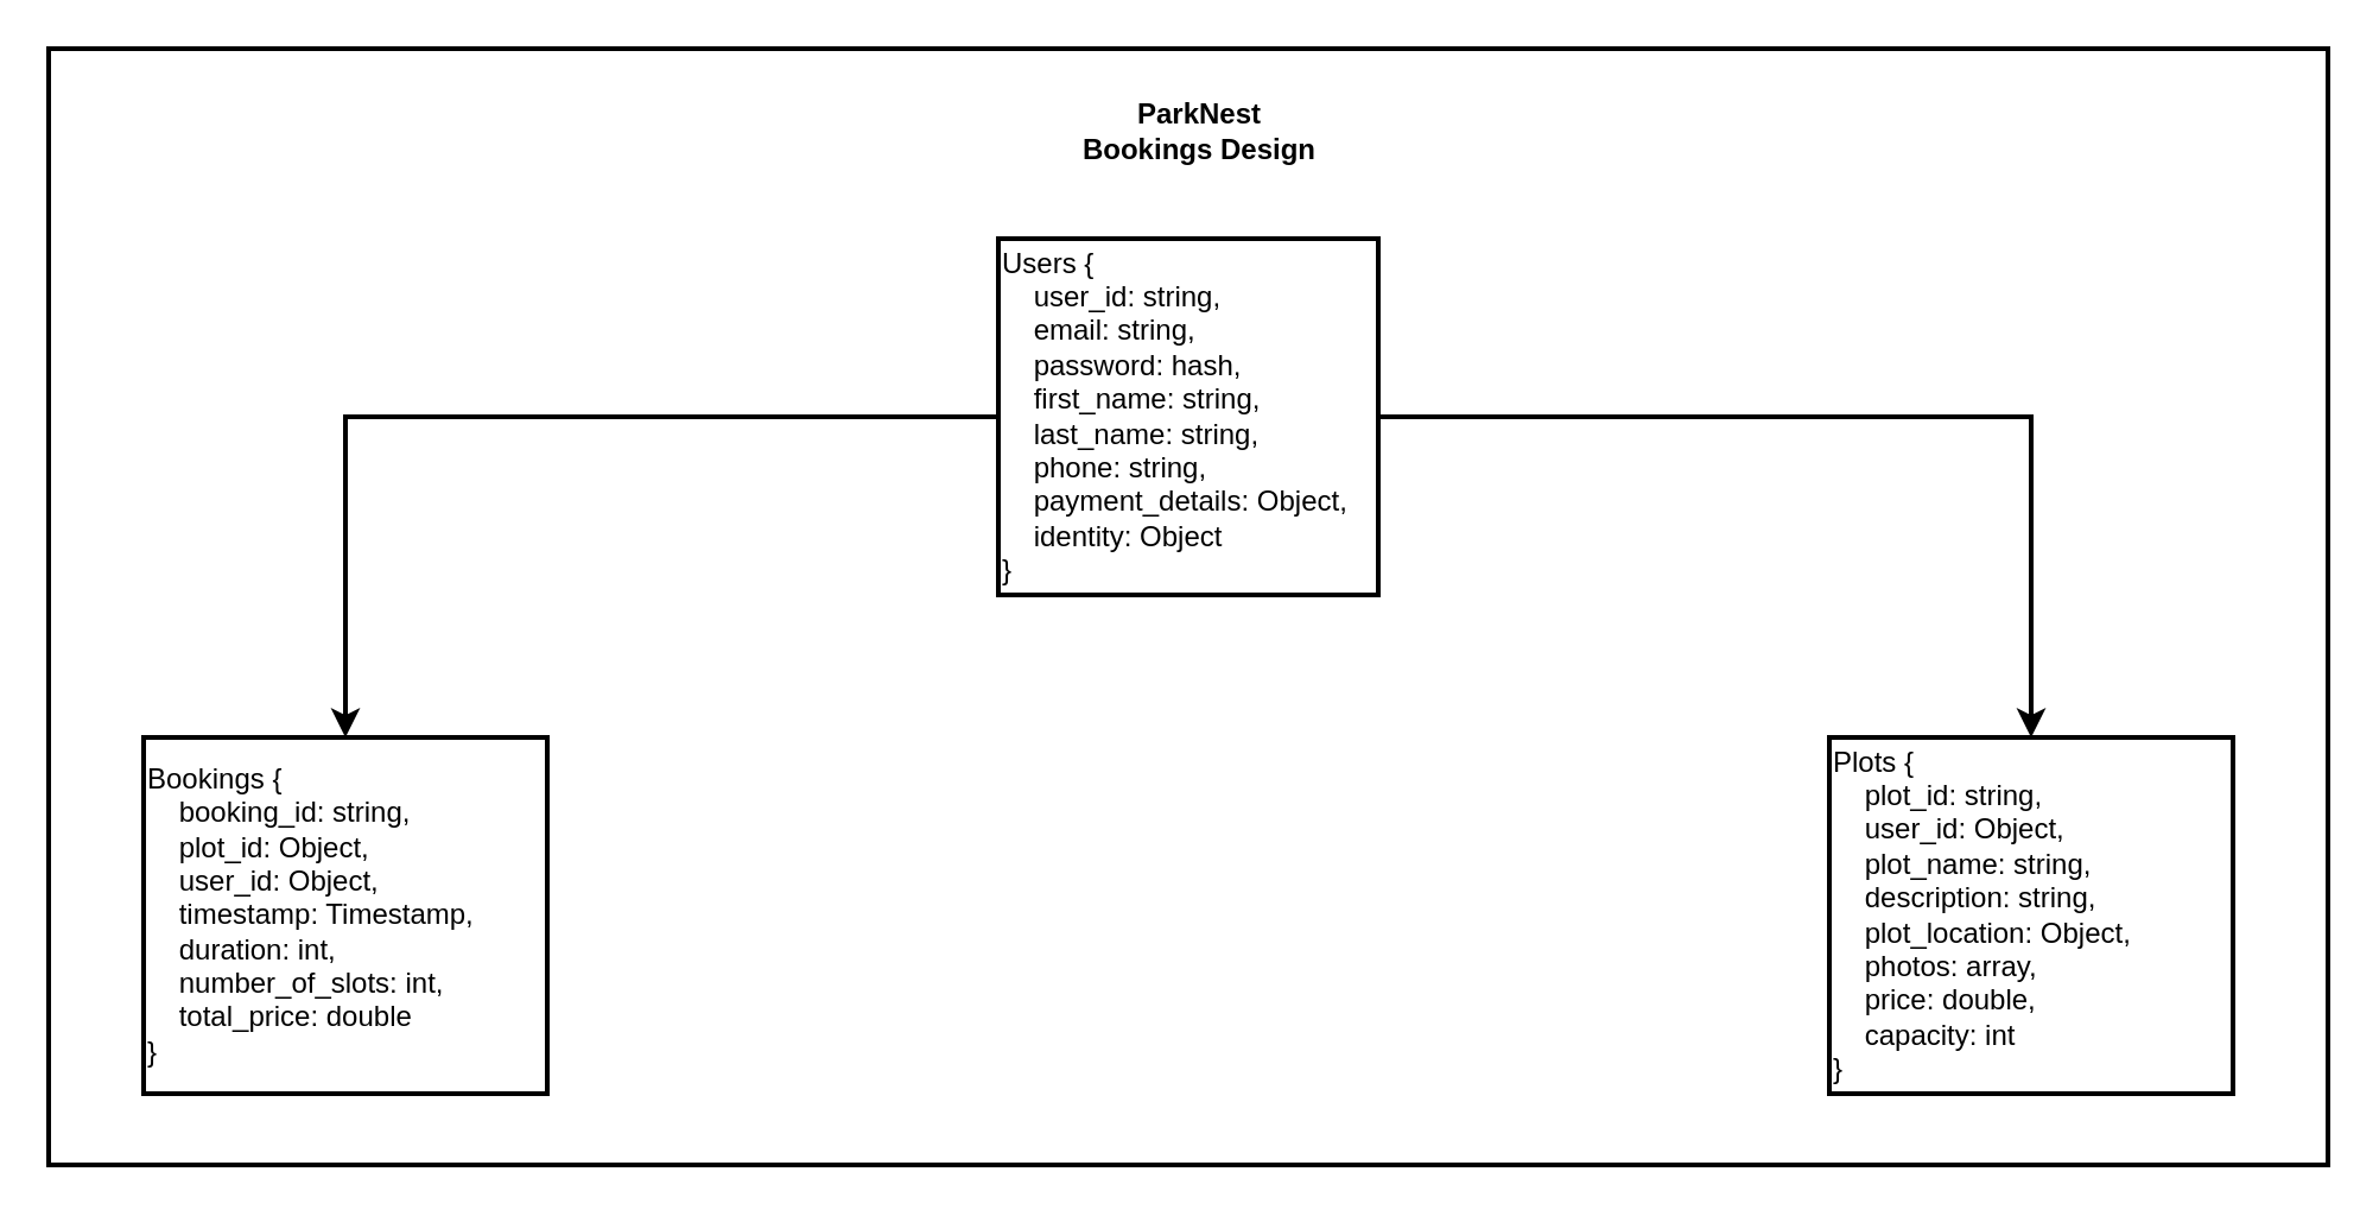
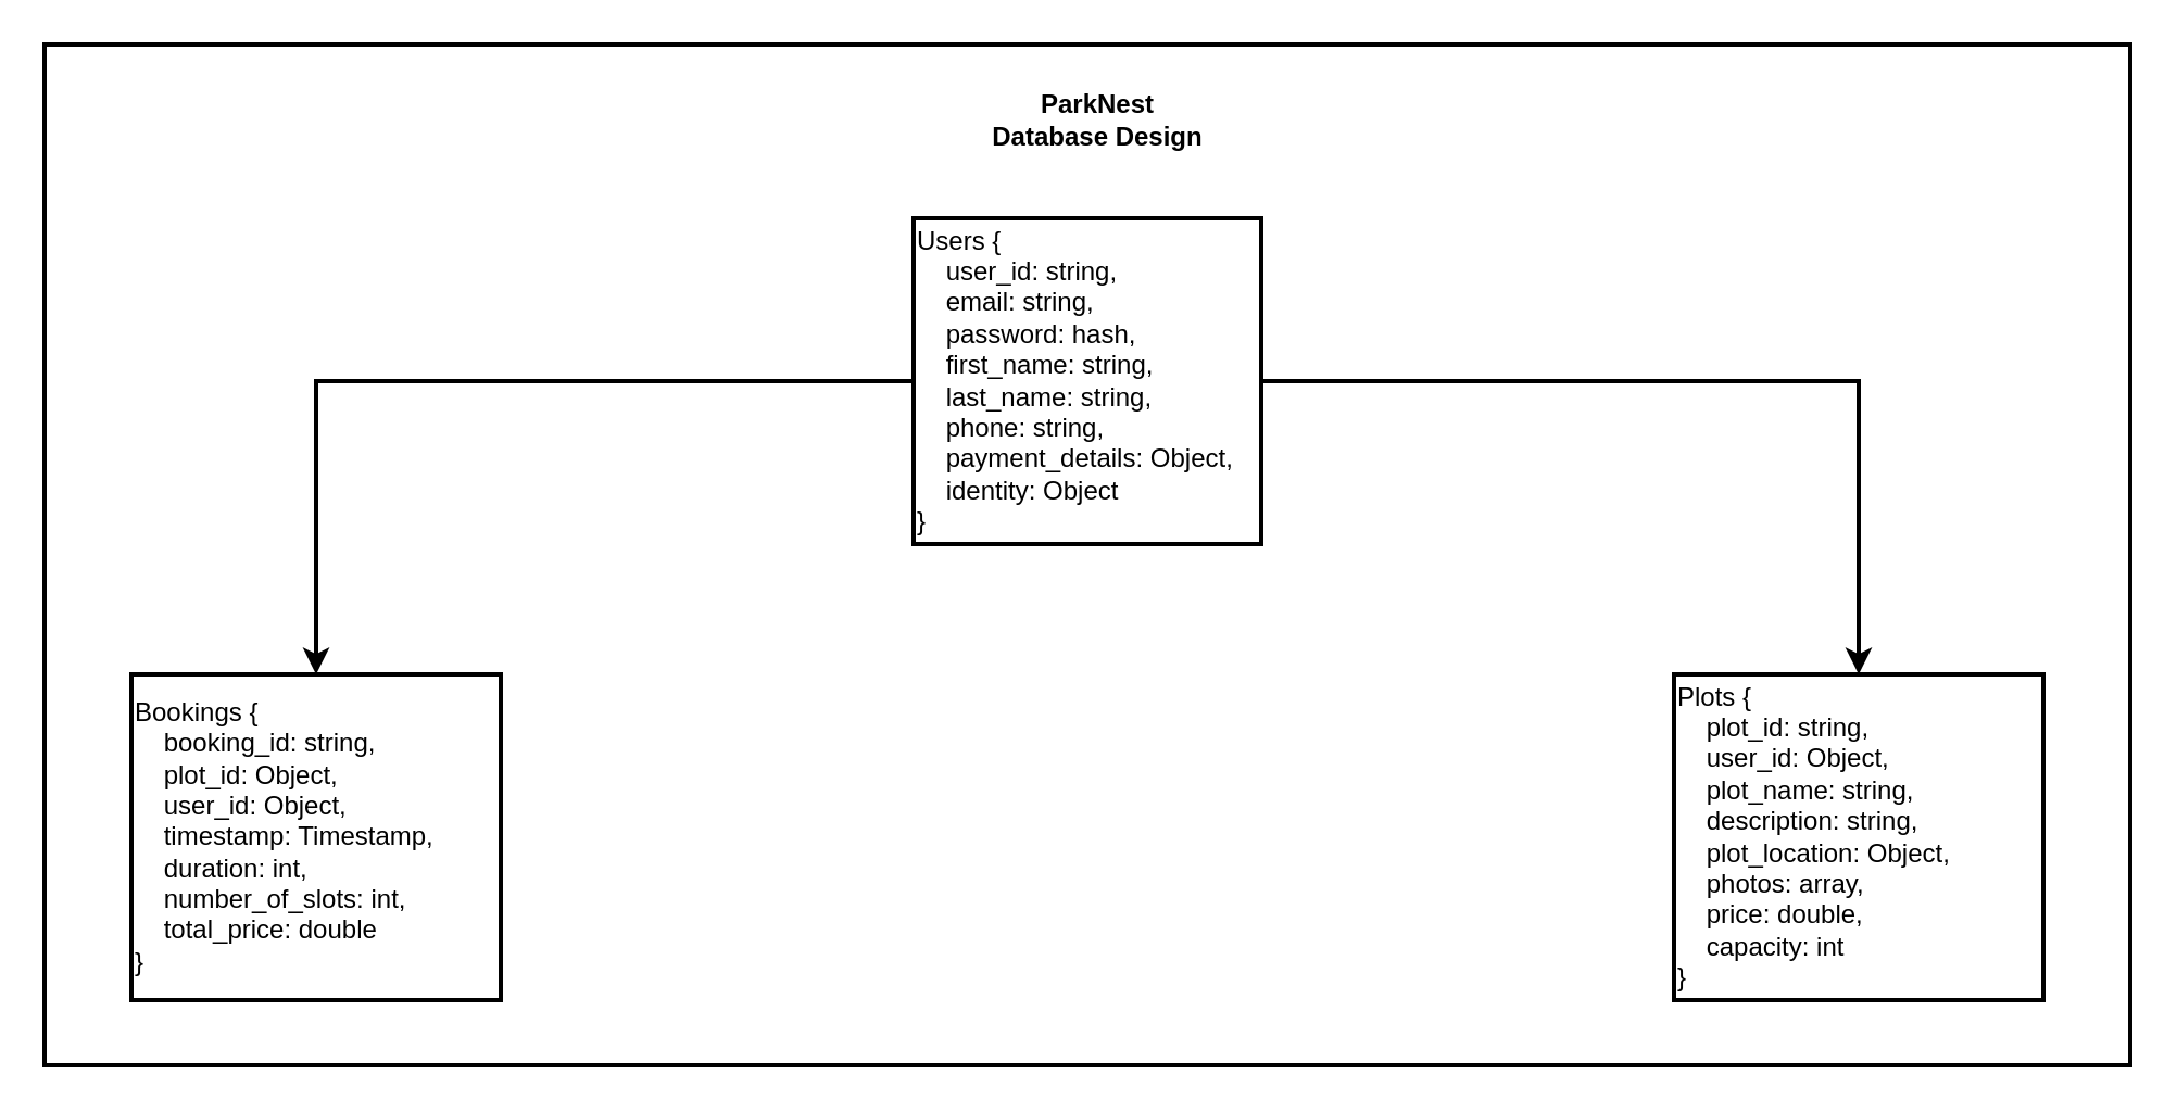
  <mxCell id="0" />
  <mxCell id="1" parent="0" />
  <mxCell id="2" value="" style="rounded=0;whiteSpace=wrap;html=1;fillColor=none;strokeWidth=2;" parent="1" vertex="1"><mxGeometry x="20" y="20" width="960" height="470" as="geometry" /></mxCell>
  <mxCell id="3" style="edgeStyle=orthogonalEdgeStyle;rounded=0;orthogonalLoop=1;jettySize=auto;html=1;entryX=0.5;entryY=0;entryDx=0;entryDy=0;startArrow=none;startFill=0;strokeWidth=2;" parent="1" source="5" target="6" edge="1"><mxGeometry relative="1" as="geometry" /></mxCell>
  <mxCell id="4" style="edgeStyle=orthogonalEdgeStyle;rounded=0;orthogonalLoop=1;jettySize=auto;html=1;entryX=0.5;entryY=0;entryDx=0;entryDy=0;startArrow=none;startFill=0;strokeWidth=2;" parent="1" source="5" target="7" edge="1"><mxGeometry relative="1" as="geometry" /></mxCell>
  <mxCell id="5" value="&lt;div&gt;Users {&lt;/div&gt;&lt;div&gt;&amp;nbsp; &amp;nbsp; user_id: string,&lt;/div&gt;&lt;div&gt;&amp;nbsp; &amp;nbsp; email: string,&lt;/div&gt;&lt;div&gt;&amp;nbsp; &amp;nbsp; password: hash,&lt;/div&gt;&lt;div&gt;&amp;nbsp; &amp;nbsp; first_name: string,&lt;/div&gt;&lt;div&gt;&amp;nbsp; &amp;nbsp; last_name: string,&lt;/div&gt;&lt;div&gt;&amp;nbsp; &amp;nbsp; phone: string,&lt;/div&gt;&lt;div&gt;&amp;nbsp; &amp;nbsp; payment_details: Object,&lt;/div&gt;&lt;div&gt;&amp;nbsp; &amp;nbsp; identity: Object&lt;/div&gt;&lt;div&gt;}&lt;/div&gt;" style="rounded=0;whiteSpace=wrap;html=1;align=left;fillColor=none;strokeWidth=2;" parent="1" vertex="1"><mxGeometry x="420" y="100" width="160" height="150" as="geometry" /></mxCell>
  <mxCell id="6" value="Plots {&lt;br&gt;&amp;nbsp; &amp;nbsp; plot_id: string,&lt;br&gt;&lt;span class=&quot;Apple-converted-space&quot;&gt;&amp;nbsp; &amp;nbsp; &lt;/span&gt;user_id: Object,&lt;br&gt;&lt;span class=&quot;Apple-converted-space&quot;&gt;&amp;nbsp; &amp;nbsp; &lt;/span&gt;plot_name: string,&lt;br&gt;&lt;span class=&quot;Apple-converted-space&quot;&gt;&amp;nbsp; &amp;nbsp; &lt;/span&gt;description: string,&lt;br&gt;&lt;span class=&quot;Apple-converted-space&quot;&gt;&amp;nbsp; &amp;nbsp; &lt;/span&gt;plot_location: Object,&lt;br&gt;&lt;span class=&quot;Apple-converted-space&quot;&gt;&amp;nbsp; &amp;nbsp; &lt;/span&gt;photos: array,&lt;br&gt;&lt;span class=&quot;Apple-converted-space&quot;&gt;&amp;nbsp; &amp;nbsp; &lt;/span&gt;price: double,&lt;br&gt;&lt;span class=&quot;Apple-converted-space&quot;&gt;&amp;nbsp; &amp;nbsp; &lt;/span&gt;capacity: int&lt;br&gt;}" style="rounded=0;whiteSpace=wrap;html=1;align=left;fillColor=none;strokeWidth=2;" parent="1" vertex="1"><mxGeometry x="770" y="310" width="170" height="150" as="geometry" /></mxCell>
  <mxCell id="7" value="Bookings {&lt;br&gt;&amp;nbsp; &amp;nbsp; booking_id: string,&lt;br&gt;&lt;span class=&quot;Apple-converted-space&quot;&gt;&amp;nbsp; &amp;nbsp; &lt;/span&gt;plot_id: Object,&lt;br&gt;&lt;span class=&quot;Apple-converted-space&quot;&gt;&amp;nbsp; &amp;nbsp; &lt;/span&gt;user_id: Object,&lt;br&gt;&lt;span class=&quot;Apple-converted-space&quot;&gt;&amp;nbsp; &amp;nbsp; &lt;/span&gt;timestamp: Timestamp,&lt;br&gt;&lt;span class=&quot;Apple-converted-space&quot;&gt;&amp;nbsp; &amp;nbsp; &lt;/span&gt;duration: int,&lt;br&gt;&lt;span class=&quot;Apple-converted-space&quot;&gt;&amp;nbsp; &amp;nbsp; &lt;/span&gt;number_of_slots: int,&lt;br&gt;&lt;span class=&quot;Apple-converted-space&quot;&gt;&amp;nbsp; &amp;nbsp; &lt;/span&gt;total_price: double&lt;br&gt;}" style="rounded=0;whiteSpace=wrap;html=1;align=left;fillColor=none;strokeWidth=2;" parent="1" vertex="1"><mxGeometry x="60" y="310" width="170" height="150" as="geometry" /></mxCell>
- <mxCell id="8" value="ParkNest Bookings Design" style="text;html=1;strokeColor=none;fillColor=none;align=center;verticalAlign=middle;whiteSpace=wrap;rounded=0;fontStyle=1;strokeWidth=2;" parent="1" vertex="1"><mxGeometry x="453" y="40" width="104" height="30" as="geometry" /></mxCell>
+ <mxCell id="8" value="ParkNest Database Design" style="text;html=1;strokeColor=none;fillColor=none;align=center;verticalAlign=middle;whiteSpace=wrap;rounded=0;fontStyle=1;strokeWidth=2;" parent="1" vertex="1"><mxGeometry x="453" y="40" width="104" height="30" as="geometry" /></mxCell>
